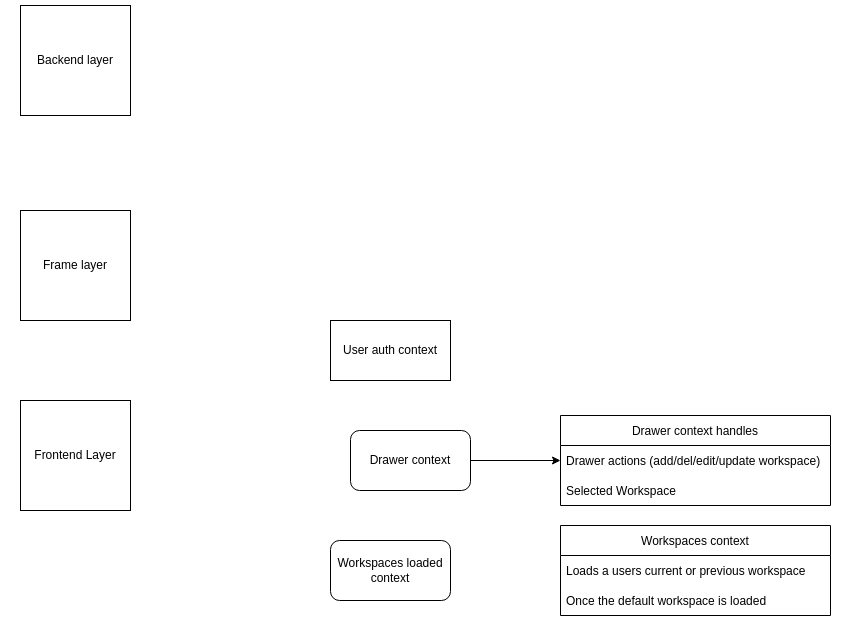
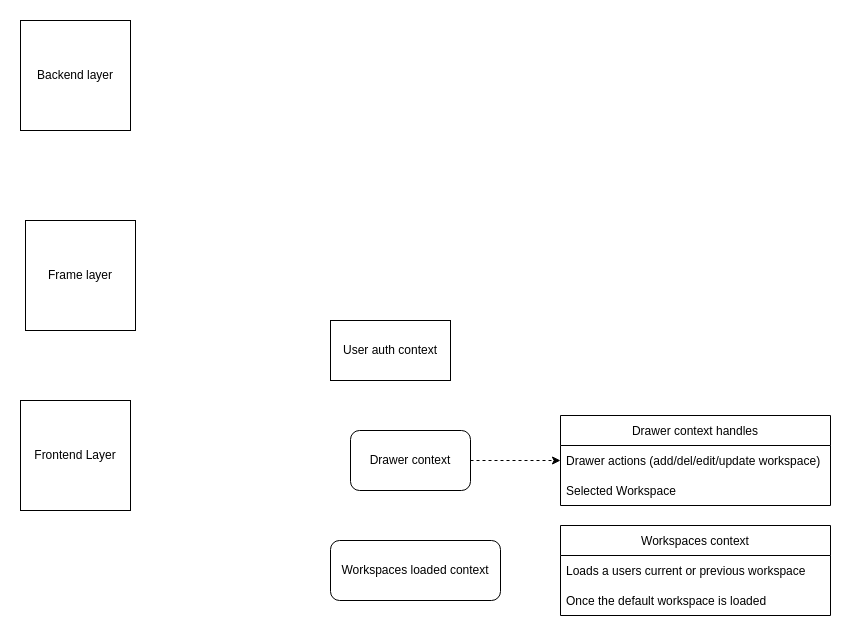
  <mxCell id="0" />
  <mxCell id="1" parent="0" />
- <mxCell id="2" value="Frame layer" style="whiteSpace=wrap;html=1;aspect=fixed;" vertex="1" parent="1"><mxGeometry x="20" y="210" width="110" height="110" as="geometry" /></mxCell>
+ <mxCell id="2" value="Frame layer" style="whiteSpace=wrap;html=1;aspect=fixed;" vertex="1" parent="1"><mxGeometry x="25" y="220" width="110" height="110" as="geometry" /></mxCell>
  <mxCell id="3" value="Frontend Layer" style="whiteSpace=wrap;html=1;aspect=fixed;" vertex="1" parent="1"><mxGeometry x="20" y="400" width="110" height="110" as="geometry" /></mxCell>
- <mxCell id="4" value="Backend layer" style="whiteSpace=wrap;html=1;aspect=fixed;" vertex="1" parent="1"><mxGeometry x="20" y="5" width="110" height="110" as="geometry" /></mxCell>
+ <mxCell id="4" value="Backend layer" style="whiteSpace=wrap;html=1;aspect=fixed;" vertex="1" parent="1"><mxGeometry x="20" y="20" width="110" height="110" as="geometry" /></mxCell>
  <mxCell id="5" value="User auth context" style="whiteSpace=wrap;html=1;rounded=0;" vertex="1" parent="1"><mxGeometry x="330" y="320" width="120" height="60" as="geometry" /></mxCell>
- <mxCell id="6" style="edgeStyle=orthogonalEdgeStyle;rounded=0;orthogonalLoop=1;jettySize=auto;html=1;entryX=0;entryY=0.5;entryDx=0;entryDy=0;" edge="1" parent="1" source="7" target="9"><mxGeometry relative="1" as="geometry" /></mxCell>
+ <mxCell id="6" style="edgeStyle=orthogonalEdgeStyle;rounded=0;orthogonalLoop=1;jettySize=auto;html=1;entryX=0;entryY=0.5;entryDx=0;entryDy=0;dashed=1;" edge="1" parent="1" source="7" target="9"><mxGeometry relative="1" as="geometry" /></mxCell>
  <mxCell id="7" value="Drawer context" style="rounded=1;whiteSpace=wrap;html=1;" vertex="1" parent="1"><mxGeometry x="350" y="430" width="120" height="60" as="geometry" /></mxCell>
- <mxCell id="8" value="Workspaces loaded context" style="rounded=1;whiteSpace=wrap;html=1;" vertex="1" parent="1"><mxGeometry x="330" y="540" width="120" height="60" as="geometry" /></mxCell>
+ <mxCell id="8" value="Workspaces loaded context" style="rounded=1;whiteSpace=wrap;html=1;" vertex="1" parent="1"><mxGeometry x="330" y="540" width="170" height="60" as="geometry" /></mxCell>
  <mxCell id="9" value="Drawer context handles" style="swimlane;fontStyle=0;childLayout=stackLayout;horizontal=1;startSize=30;horizontalStack=0;resizeParent=1;resizeParentMax=0;resizeLast=0;collapsible=1;marginBottom=0;" vertex="1" parent="1"><mxGeometry x="560" y="415" width="270" height="90" as="geometry" /></mxCell>
  <mxCell id="10" value="Drawer actions (add/del/edit/update workspace)" style="text;strokeColor=none;fillColor=none;align=left;verticalAlign=middle;spacingLeft=4;spacingRight=4;overflow=hidden;points=[[0,0.5],[1,0.5]];portConstraint=eastwest;rotatable=0;" vertex="1" parent="9"><mxGeometry y="30" width="270" height="30" as="geometry" /></mxCell>
  <mxCell id="11" value="Selected Workspace" style="text;strokeColor=none;fillColor=none;align=left;verticalAlign=middle;spacingLeft=4;spacingRight=4;overflow=hidden;points=[[0,0.5],[1,0.5]];portConstraint=eastwest;rotatable=0;" vertex="1" parent="9"><mxGeometry y="60" width="270" height="30" as="geometry" /></mxCell>
  <mxCell id="12" value="Workspaces context" style="swimlane;fontStyle=0;childLayout=stackLayout;horizontal=1;startSize=30;horizontalStack=0;resizeParent=1;resizeParentMax=0;resizeLast=0;collapsible=1;marginBottom=0;" vertex="1" parent="1"><mxGeometry x="560" y="525" width="270" height="90" as="geometry" /></mxCell>
  <mxCell id="13" value="Loads a users current or previous workspace" style="text;strokeColor=none;fillColor=none;align=left;verticalAlign=middle;spacingLeft=4;spacingRight=4;overflow=hidden;points=[[0,0.5],[1,0.5]];portConstraint=eastwest;rotatable=0;" vertex="1" parent="12"><mxGeometry y="30" width="270" height="30" as="geometry" /></mxCell>
  <mxCell id="14" value="Once the default workspace is loaded" style="text;strokeColor=none;fillColor=none;align=left;verticalAlign=middle;spacingLeft=4;spacingRight=4;overflow=hidden;points=[[0,0.5],[1,0.5]];portConstraint=eastwest;rotatable=0;" vertex="1" parent="12"><mxGeometry y="60" width="270" height="30" as="geometry" /></mxCell>
